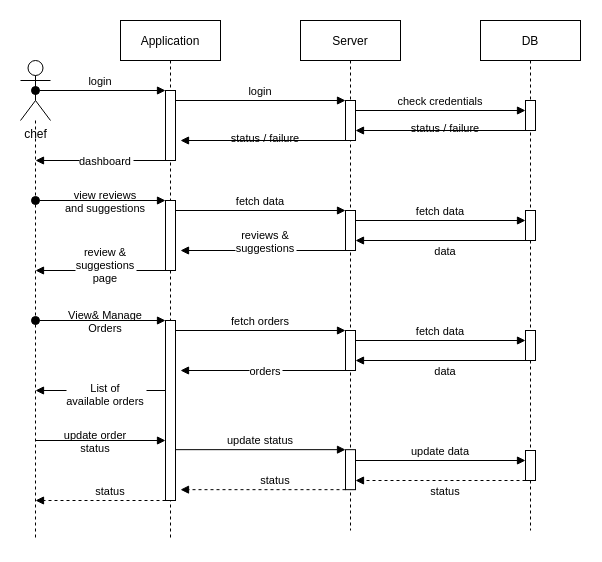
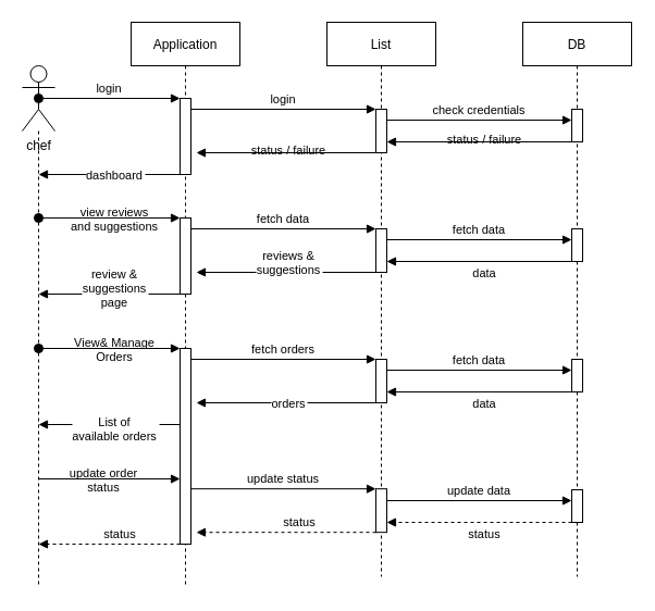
  <mxCell id="0" />
  <mxCell id="1" parent="0" />
  <mxCell id="2" value="Application" style="shape=umlLifeline;perimeter=lifelinePerimeter;container=1;collapsible=0;recursiveResize=0;rounded=0;shadow=0;strokeWidth=1;" parent="1" vertex="1"><mxGeometry x="120" y="20" width="100" height="520" as="geometry" /></mxCell>
  <mxCell id="3" value="" style="points=[];perimeter=orthogonalPerimeter;rounded=0;shadow=0;strokeWidth=1;" parent="2" vertex="1"><mxGeometry x="45" y="70" width="10" height="70" as="geometry" /></mxCell>
  <mxCell id="4" value="login" style="verticalAlign=bottom;startArrow=oval;endArrow=block;startSize=8;shadow=0;strokeWidth=1;" parent="2" target="3" edge="1"><mxGeometry relative="1" as="geometry"><mxPoint x="-85" y="70" as="sourcePoint" /></mxGeometry></mxCell>
  <mxCell id="5" value="dashboard" style="verticalAlign=bottom;endArrow=block;shadow=0;strokeWidth=1;" edge="1" parent="2"><mxGeometry x="-0.077" y="10" relative="1" as="geometry"><mxPoint x="45" y="140" as="sourcePoint" /><mxPoint x="-85" y="140" as="targetPoint" /><mxPoint as="offset" /></mxGeometry></mxCell>
  <mxCell id="6" value="" style="points=[];perimeter=orthogonalPerimeter;rounded=0;shadow=0;strokeWidth=1;" vertex="1" parent="2"><mxGeometry x="45" y="180" width="10" height="70" as="geometry" /></mxCell>
  <mxCell id="7" value="view reviews&#10;and suggestions&#10;" style="verticalAlign=bottom;startArrow=oval;endArrow=block;startSize=8;shadow=0;strokeWidth=1;" edge="1" parent="2" target="6"><mxGeometry x="0.077" y="-30" relative="1" as="geometry"><mxPoint x="-85" y="180" as="sourcePoint" /><mxPoint as="offset" /></mxGeometry></mxCell>
  <mxCell id="8" value="review &amp; &#10;suggestions&#10;page&#10;" style="verticalAlign=bottom;endArrow=block;shadow=0;strokeWidth=1;" edge="1" parent="2"><mxGeometry x="-0.077" y="30" relative="1" as="geometry"><mxPoint x="45" y="250" as="sourcePoint" /><mxPoint x="-85" y="250" as="targetPoint" /><mxPoint as="offset" /></mxGeometry></mxCell>
  <mxCell id="9" value="" style="points=[];perimeter=orthogonalPerimeter;rounded=0;shadow=0;strokeWidth=1;" vertex="1" parent="2"><mxGeometry x="45" y="300" width="10" height="180" as="geometry" /></mxCell>
  <mxCell id="10" value="View&amp; Manage&#10;Orders&#10;" style="verticalAlign=bottom;startArrow=oval;endArrow=block;startSize=8;shadow=0;strokeWidth=1;" edge="1" parent="2" target="9"><mxGeometry x="0.077" y="-30" relative="1" as="geometry"><mxPoint x="-85" y="300" as="sourcePoint" /><mxPoint as="offset" /></mxGeometry></mxCell>
  <mxCell id="11" value="List of &#10;available orders" style="verticalAlign=bottom;endArrow=block;shadow=0;strokeWidth=1;" edge="1" parent="2"><mxGeometry x="-0.077" y="20" relative="1" as="geometry"><mxPoint x="45" y="370" as="sourcePoint" /><mxPoint x="-85" y="370" as="targetPoint" /><mxPoint as="offset" /></mxGeometry></mxCell>
  <mxCell id="12" value="update order&#10;status&#10;" style="verticalAlign=bottom;endArrow=block;shadow=0;strokeWidth=1;" edge="1" parent="2"><mxGeometry x="-0.077" y="-30" relative="1" as="geometry"><mxPoint x="-85" y="420" as="sourcePoint" /><mxPoint x="45" y="420" as="targetPoint" /><mxPoint as="offset" /></mxGeometry></mxCell>
  <mxCell id="13" value="status" style="verticalAlign=bottom;endArrow=block;shadow=0;strokeWidth=1;dashed=1;" edge="1" parent="2"><mxGeometry x="-0.151" relative="1" as="geometry"><mxPoint x="45" y="480.0" as="sourcePoint" /><mxPoint x="-85" y="480" as="targetPoint" /><mxPoint as="offset" /></mxGeometry></mxCell>
- <mxCell id="14" value="Server" style="shape=umlLifeline;perimeter=lifelinePerimeter;container=1;collapsible=0;recursiveResize=0;rounded=0;shadow=0;strokeWidth=1;" parent="1" vertex="1"><mxGeometry x="300" y="20" width="100" height="510" as="geometry" /></mxCell>
+ <mxCell id="14" value="List" style="shape=umlLifeline;perimeter=lifelinePerimeter;container=1;collapsible=0;recursiveResize=0;rounded=0;shadow=0;strokeWidth=1;" parent="1" vertex="1"><mxGeometry x="300" y="20" width="100" height="510" as="geometry" /></mxCell>
  <mxCell id="15" value="" style="points=[];perimeter=orthogonalPerimeter;rounded=0;shadow=0;strokeWidth=1;" parent="14" vertex="1"><mxGeometry x="45" y="80" width="10" height="40" as="geometry" /></mxCell>
  <mxCell id="16" value="" style="points=[];perimeter=orthogonalPerimeter;rounded=0;shadow=0;strokeWidth=1;" vertex="1" parent="14"><mxGeometry x="45" y="190" width="10" height="40" as="geometry" /></mxCell>
  <mxCell id="17" value="fetch data" style="verticalAlign=bottom;endArrow=block;entryX=0;entryY=0;shadow=0;strokeWidth=1;" edge="1" parent="14" target="16"><mxGeometry relative="1" as="geometry"><mxPoint x="-125" y="190" as="sourcePoint" /></mxGeometry></mxCell>
  <mxCell id="18" value="reviews &amp; &#10;suggestions&#10;" style="verticalAlign=bottom;endArrow=block;entryX=1;entryY=0;shadow=0;strokeWidth=1;" edge="1" parent="14" source="16"><mxGeometry x="-0.03" y="20" relative="1" as="geometry"><mxPoint x="-60" y="230" as="sourcePoint" /><mxPoint x="-120" y="230" as="targetPoint" /><mxPoint as="offset" /></mxGeometry></mxCell>
  <mxCell id="19" value="" style="points=[];perimeter=orthogonalPerimeter;rounded=0;shadow=0;strokeWidth=1;" vertex="1" parent="14"><mxGeometry x="45" y="310" width="10" height="40" as="geometry" /></mxCell>
  <mxCell id="20" value="fetch orders" style="verticalAlign=bottom;endArrow=block;entryX=0;entryY=0;shadow=0;strokeWidth=1;" edge="1" parent="14" target="19"><mxGeometry relative="1" as="geometry"><mxPoint x="-125" y="310" as="sourcePoint" /></mxGeometry></mxCell>
  <mxCell id="21" value="orders" style="verticalAlign=bottom;endArrow=block;entryX=1;entryY=0;shadow=0;strokeWidth=1;" edge="1" parent="14" source="19"><mxGeometry x="-0.03" y="10" relative="1" as="geometry"><mxPoint x="-525" y="270" as="sourcePoint" /><mxPoint x="-120" y="350" as="targetPoint" /><mxPoint as="offset" /></mxGeometry></mxCell>
  <mxCell id="22" value="" style="points=[];perimeter=orthogonalPerimeter;rounded=0;shadow=0;strokeWidth=1;" vertex="1" parent="14"><mxGeometry x="45" y="429.17" width="10" height="40" as="geometry" /></mxCell>
  <mxCell id="23" value="update status" style="verticalAlign=bottom;endArrow=block;entryX=0;entryY=0;shadow=0;strokeWidth=1;" edge="1" parent="14" target="22"><mxGeometry relative="1" as="geometry"><mxPoint x="-125" y="429.17" as="sourcePoint" /></mxGeometry></mxCell>
  <mxCell id="24" value="status" style="verticalAlign=bottom;endArrow=block;entryX=1;entryY=0;shadow=0;strokeWidth=1;dashed=1;" edge="1" parent="14" source="22"><mxGeometry x="-0.151" relative="1" as="geometry"><mxPoint x="-990" y="309.17" as="sourcePoint" /><mxPoint x="-120" y="469.17" as="targetPoint" /><mxPoint as="offset" /></mxGeometry></mxCell>
  <mxCell id="25" value="login" style="verticalAlign=bottom;endArrow=block;entryX=0;entryY=0;shadow=0;strokeWidth=1;" parent="1" source="3" target="15" edge="1"><mxGeometry relative="1" as="geometry"><mxPoint x="275" y="100" as="sourcePoint" /></mxGeometry></mxCell>
  <mxCell id="26" value="status / failure&#10;" style="verticalAlign=bottom;endArrow=block;entryX=1;entryY=0;shadow=0;strokeWidth=1;" parent="1" source="15" edge="1"><mxGeometry x="-0.03" y="20" relative="1" as="geometry"><mxPoint x="240" y="140" as="sourcePoint" /><mxPoint x="180" y="140" as="targetPoint" /><mxPoint as="offset" /></mxGeometry></mxCell>
  <mxCell id="27" value="DB" style="shape=umlLifeline;perimeter=lifelinePerimeter;container=1;collapsible=0;recursiveResize=0;rounded=0;shadow=0;strokeWidth=1;" vertex="1" parent="1"><mxGeometry x="480" y="20" width="100" height="510" as="geometry" /></mxCell>
  <mxCell id="28" value="" style="points=[];perimeter=orthogonalPerimeter;rounded=0;shadow=0;strokeWidth=1;" vertex="1" parent="27"><mxGeometry x="45" y="80" width="10" height="30" as="geometry" /></mxCell>
  <mxCell id="29" value="" style="points=[];perimeter=orthogonalPerimeter;rounded=0;shadow=0;strokeWidth=1;" vertex="1" parent="27"><mxGeometry x="45" y="190" width="10" height="30" as="geometry" /></mxCell>
  <mxCell id="30" value="fetch data" style="verticalAlign=bottom;endArrow=block;entryX=0;entryY=0;shadow=0;strokeWidth=1;" edge="1" parent="27"><mxGeometry relative="1" as="geometry"><mxPoint x="-125" y="200.0" as="sourcePoint" /><mxPoint x="45" y="200.0" as="targetPoint" /></mxGeometry></mxCell>
  <mxCell id="31" value="data" style="verticalAlign=bottom;endArrow=block;entryX=1;entryY=0;shadow=0;strokeWidth=1;" edge="1" parent="27" source="29"><mxGeometry x="-0.059" y="20" relative="1" as="geometry"><mxPoint x="40" y="220" as="sourcePoint" /><mxPoint x="-125" y="220" as="targetPoint" /><mxPoint as="offset" /></mxGeometry></mxCell>
  <mxCell id="32" value="" style="points=[];perimeter=orthogonalPerimeter;rounded=0;shadow=0;strokeWidth=1;" vertex="1" parent="27"><mxGeometry x="45" y="310" width="10" height="30" as="geometry" /></mxCell>
  <mxCell id="33" value="fetch data" style="verticalAlign=bottom;endArrow=block;entryX=0;entryY=0;shadow=0;strokeWidth=1;" edge="1" parent="27"><mxGeometry relative="1" as="geometry"><mxPoint x="-125" y="320.0" as="sourcePoint" /><mxPoint x="45" y="320.0" as="targetPoint" /></mxGeometry></mxCell>
  <mxCell id="34" value="data" style="verticalAlign=bottom;endArrow=block;entryX=1;entryY=0;shadow=0;strokeWidth=1;" edge="1" parent="27" source="32"><mxGeometry x="-0.059" y="20" relative="1" as="geometry"><mxPoint x="-605" y="260" as="sourcePoint" /><mxPoint x="-125" y="340" as="targetPoint" /><mxPoint as="offset" /></mxGeometry></mxCell>
  <mxCell id="35" value="" style="points=[];perimeter=orthogonalPerimeter;rounded=0;shadow=0;strokeWidth=1;" vertex="1" parent="27"><mxGeometry x="45" y="430" width="10" height="30" as="geometry" /></mxCell>
  <mxCell id="36" value="update data" style="verticalAlign=bottom;endArrow=block;entryX=0;entryY=0;shadow=0;strokeWidth=1;" edge="1" parent="27"><mxGeometry relative="1" as="geometry"><mxPoint x="-125" y="440.0" as="sourcePoint" /><mxPoint x="45" y="440.0" as="targetPoint" /></mxGeometry></mxCell>
  <mxCell id="37" value="status" style="verticalAlign=bottom;endArrow=block;entryX=1;entryY=0;shadow=0;strokeWidth=1;dashed=1;" edge="1" parent="27" source="35"><mxGeometry x="-0.059" y="20" relative="1" as="geometry"><mxPoint x="-1250" y="300" as="sourcePoint" /><mxPoint x="-125" y="460" as="targetPoint" /><mxPoint as="offset" /></mxGeometry></mxCell>
  <mxCell id="38" style="edgeStyle=orthogonalEdgeStyle;rounded=0;orthogonalLoop=1;jettySize=auto;html=1;dashed=1;endArrow=none;endFill=0;" edge="1" parent="1" source="39"><mxGeometry relative="1" as="geometry"><mxPoint x="35" y="540" as="targetPoint" /></mxGeometry></mxCell>
  <mxCell id="39" value="chef" style="shape=umlActor;verticalLabelPosition=bottom;verticalAlign=top;html=1;outlineConnect=0;" vertex="1" parent="1"><mxGeometry x="20" y="60" width="30" height="60" as="geometry" /></mxCell>
  <mxCell id="40" value="check credentials" style="verticalAlign=bottom;endArrow=block;entryX=0;entryY=0;shadow=0;strokeWidth=1;" edge="1" parent="1"><mxGeometry relative="1" as="geometry"><mxPoint x="355" y="110" as="sourcePoint" /><mxPoint x="525" y="110" as="targetPoint" /></mxGeometry></mxCell>
  <mxCell id="41" value="status / failure&#10;" style="verticalAlign=bottom;endArrow=block;entryX=1;entryY=0;shadow=0;strokeWidth=1;" edge="1" parent="1" source="28"><mxGeometry x="-0.059" y="20" relative="1" as="geometry"><mxPoint x="520" y="130" as="sourcePoint" /><mxPoint x="355" y="130" as="targetPoint" /><mxPoint as="offset" /></mxGeometry></mxCell>
